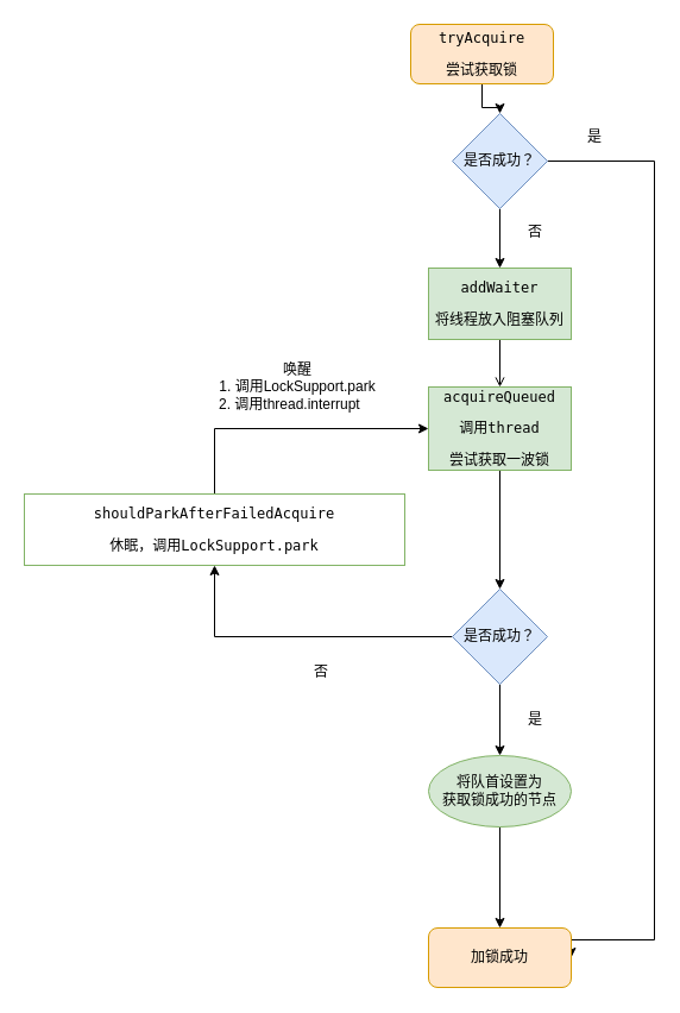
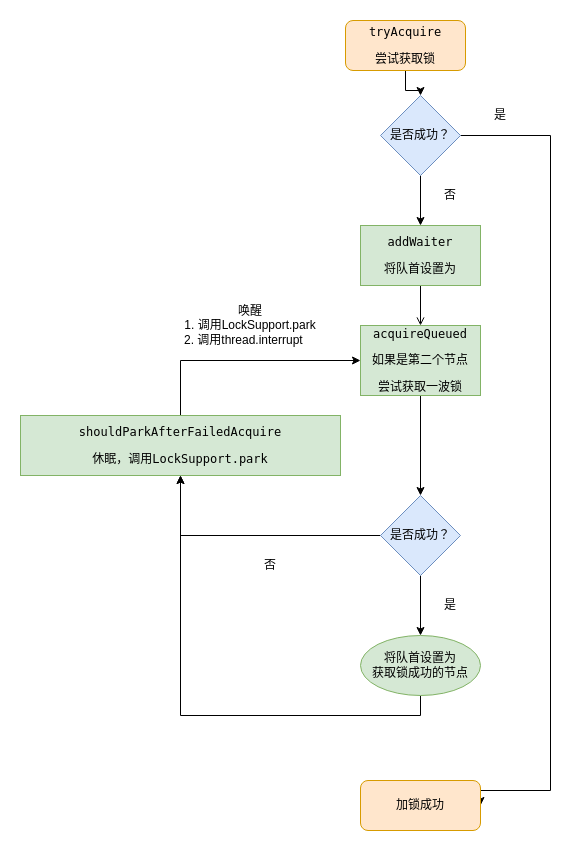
  <mxCell id="0" />
  <mxCell id="1" parent="0" />
  <mxCell id="2" style="edgeStyle=orthogonalEdgeStyle;rounded=0;orthogonalLoop=1;jettySize=auto;html=1;entryX=0.5;entryY=0;entryDx=0;entryDy=0;" edge="1" parent="1" source="3" target="6"><mxGeometry relative="1" as="geometry" /></mxCell>
  <mxCell id="3" value="&lt;pre&gt;tryAcquire&lt;/pre&gt;&lt;pre&gt;尝试获取锁&lt;/pre&gt;" style="rounded=1;whiteSpace=wrap;html=1;fillColor=#ffe6cc;strokeColor=#d79b00;" vertex="1" parent="1"><mxGeometry x="345" y="20" width="120" height="50" as="geometry" /></mxCell>
  <mxCell id="4" style="edgeStyle=orthogonalEdgeStyle;rounded=0;orthogonalLoop=1;jettySize=auto;html=1;entryX=0.5;entryY=0;entryDx=0;entryDy=0;" edge="1" parent="1" source="6" target="8"><mxGeometry relative="1" as="geometry" /></mxCell>
  <mxCell id="5" style="edgeStyle=orthogonalEdgeStyle;rounded=0;orthogonalLoop=1;jettySize=auto;html=1;exitX=1;exitY=0.5;exitDx=0;exitDy=0;entryX=1;entryY=0.5;entryDx=0;entryDy=0;" edge="1" parent="1" source="6" target="16"><mxGeometry relative="1" as="geometry"><Array as="points"><mxPoint x="550" y="135" /><mxPoint x="550" y="790" /></Array></mxGeometry></mxCell>
  <mxCell id="6" value="是否成功？" style="rhombus;whiteSpace=wrap;html=1;fillColor=#dae8fc;strokeColor=#6c8ebf;" vertex="1" parent="1"><mxGeometry x="380" y="95" width="80" height="80" as="geometry" /></mxCell>
  <mxCell id="7" style="edgeStyle=orthogonalEdgeStyle;rounded=0;orthogonalLoop=1;jettySize=auto;html=1;entryX=0.5;entryY=0;entryDx=0;entryDy=0;endArrow=open;" edge="1" parent="1" source="8" target="10"><mxGeometry relative="1" as="geometry" /></mxCell>
- <mxCell id="8" value="&lt;pre&gt;addWaiter&lt;/pre&gt;&lt;pre&gt;将线程放入阻塞队列&lt;/pre&gt;" style="rounded=0;whiteSpace=wrap;html=1;fillColor=#d5e8d4;strokeColor=#82b366;" vertex="1" parent="1"><mxGeometry x="360" y="225" width="120" height="60" as="geometry" /></mxCell>
+ <mxCell id="8" value="&lt;pre&gt;addWaiter&lt;/pre&gt;&lt;pre&gt;将队首设置为&lt;/pre&gt;" style="rounded=0;whiteSpace=wrap;html=1;fillColor=#d5e8d4;strokeColor=#82b366;" vertex="1" parent="1"><mxGeometry x="360" y="225" width="120" height="60" as="geometry" /></mxCell>
  <mxCell id="9" style="edgeStyle=orthogonalEdgeStyle;rounded=0;orthogonalLoop=1;jettySize=auto;html=1;entryX=0.5;entryY=0;entryDx=0;entryDy=0;" edge="1" parent="1" source="10" target="13"><mxGeometry relative="1" as="geometry" /></mxCell>
- <mxCell id="10" value="&lt;pre&gt;acquireQueued&lt;/pre&gt;&lt;pre&gt;调用thread&lt;/pre&gt;&lt;pre&gt;尝试获取一波锁&lt;/pre&gt;" style="rounded=0;whiteSpace=wrap;html=1;fillColor=#d5e8d4;strokeColor=#82b366;" vertex="1" parent="1"><mxGeometry x="360" y="325" width="120" height="70" as="geometry" /></mxCell>
+ <mxCell id="10" value="&lt;pre&gt;acquireQueued&lt;/pre&gt;&lt;pre&gt;如果是第二个节点&lt;/pre&gt;&lt;pre&gt;尝试获取一波锁&lt;/pre&gt;" style="rounded=0;whiteSpace=wrap;html=1;fillColor=#d5e8d4;strokeColor=#82b366;" vertex="1" parent="1"><mxGeometry x="360" y="325" width="120" height="70" as="geometry" /></mxCell>
  <mxCell id="11" style="edgeStyle=orthogonalEdgeStyle;rounded=0;orthogonalLoop=1;jettySize=auto;html=1;exitX=0.5;exitY=1;exitDx=0;exitDy=0;entryX=0.5;entryY=0;entryDx=0;entryDy=0;" edge="1" parent="1" source="13" target="15"><mxGeometry relative="1" as="geometry" /></mxCell>
  <mxCell id="12" style="edgeStyle=orthogonalEdgeStyle;rounded=0;orthogonalLoop=1;jettySize=auto;html=1;exitX=0;exitY=0.5;exitDx=0;exitDy=0;entryX=0.5;entryY=1;entryDx=0;entryDy=0;" edge="1" parent="1" source="13" target="21"><mxGeometry relative="1" as="geometry" /></mxCell>
  <mxCell id="13" value="是否成功？" style="rhombus;whiteSpace=wrap;html=1;fillColor=#dae8fc;strokeColor=#6c8ebf;" vertex="1" parent="1"><mxGeometry x="380" y="495" width="80" height="80" as="geometry" /></mxCell>
- <mxCell id="14" style="edgeStyle=orthogonalEdgeStyle;rounded=0;orthogonalLoop=1;jettySize=auto;html=1;exitX=0.5;exitY=1;exitDx=0;exitDy=0;entryX=0.5;entryY=0;entryDx=0;entryDy=0;" edge="1" parent="1" source="15" target="16"><mxGeometry relative="1" as="geometry" /></mxCell>
+ <mxCell id="14" style="edgeStyle=orthogonalEdgeStyle;rounded=0;orthogonalLoop=1;jettySize=auto;html=1;exitX=0.5;exitY=1;exitDx=0;exitDy=0;" edge="1" parent="1" source="15" target="21"><mxGeometry relative="1" as="geometry" /></mxCell>
  <mxCell id="15" value="将队首设置为&lt;br&gt;获取锁成功的节点" style="ellipse;whiteSpace=wrap;html=1;fillColor=#d5e8d4;strokeColor=#82b366;" vertex="1" parent="1"><mxGeometry x="360" y="635" width="120" height="60" as="geometry" /></mxCell>
  <mxCell id="16" value="&lt;pre&gt;加锁成功&lt;/pre&gt;" style="rounded=1;whiteSpace=wrap;html=1;fillColor=#ffe6cc;strokeColor=#d79b00;" vertex="1" parent="1"><mxGeometry x="360" y="780" width="120" height="50" as="geometry" /></mxCell>
  <mxCell id="17" value="是" style="text;html=1;strokeColor=none;fillColor=none;align=center;verticalAlign=middle;whiteSpace=wrap;rounded=0;" vertex="1" parent="1"><mxGeometry x="480" y="105" width="40" height="20" as="geometry" /></mxCell>
  <mxCell id="18" value="否" style="text;html=1;strokeColor=none;fillColor=none;align=center;verticalAlign=middle;whiteSpace=wrap;rounded=0;" vertex="1" parent="1"><mxGeometry x="430" y="185" width="40" height="20" as="geometry" /></mxCell>
  <mxCell id="19" value="是" style="text;html=1;strokeColor=none;fillColor=none;align=center;verticalAlign=middle;whiteSpace=wrap;rounded=0;" vertex="1" parent="1"><mxGeometry x="430" y="595" width="40" height="20" as="geometry" /></mxCell>
  <mxCell id="20" style="edgeStyle=orthogonalEdgeStyle;rounded=0;orthogonalLoop=1;jettySize=auto;html=1;exitX=0.5;exitY=0;exitDx=0;exitDy=0;entryX=0;entryY=0.5;entryDx=0;entryDy=0;" edge="1" parent="1" source="21" target="10"><mxGeometry relative="1" as="geometry" /></mxCell>
- <mxCell id="21" value="&lt;pre&gt;shouldParkAfterFailedAcquire&lt;/pre&gt;&lt;pre&gt;休眠，调用LockSupport.park&lt;/pre&gt;" style="rounded=0;whiteSpace=wrap;html=1;fillColor=#ffffff;strokeColor=#82b366;" vertex="1" parent="1"><mxGeometry x="20" y="415" width="320" height="60" as="geometry" /></mxCell>
+ <mxCell id="21" value="&lt;pre&gt;shouldParkAfterFailedAcquire&lt;/pre&gt;&lt;pre&gt;休眠，调用LockSupport.park&lt;/pre&gt;" style="rounded=0;whiteSpace=wrap;html=1;fillColor=#d5e8d4;strokeColor=#82b366;" vertex="1" parent="1"><mxGeometry x="20" y="415" width="320" height="60" as="geometry" /></mxCell>
  <mxCell id="22" value="否" style="text;html=1;strokeColor=none;fillColor=none;align=center;verticalAlign=middle;whiteSpace=wrap;rounded=0;" vertex="1" parent="1"><mxGeometry x="250" y="555" width="40" height="20" as="geometry" /></mxCell>
  <mxCell id="23" value="唤醒&lt;br&gt;1. 调用&lt;span&gt;LockSupport.park&lt;br&gt;2. 调用&lt;/span&gt;thread.interrupt&amp;nbsp; &amp;nbsp;&amp;nbsp;" style="text;html=1;strokeColor=none;fillColor=none;align=center;verticalAlign=middle;whiteSpace=wrap;rounded=0;" vertex="1" parent="1"><mxGeometry x="170" y="300" width="160" height="50" as="geometry" /></mxCell>
